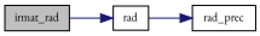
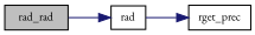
  digraph {
    fontname="EB Garamond"
    rankdir=LR
    node [color=black fillcolor=white fontname="EB Garamond" fontsize=10 shape=record style=filled]
    edge [color=midnightblue fontname="EB Garamond" fontsize=10 labelfontname=Helvetica labelfontsize=10 style=solid]
-   n1 [fillcolor=grey75 fontcolor=black height=0.2 label=irmat_rad width=0.4]
+   n1 [fillcolor=grey75 fontcolor=black height=0.2 label=rad_rad width=0.4]
    n2 [height=0.2 label=rad width=0.4]
-   n3 [height=0.2 label=rad_prec width=0.4]
+   n3 [height=0.2 label=rget_prec width=0.4]
    n1 -> n2
    n2 -> n3
  }
